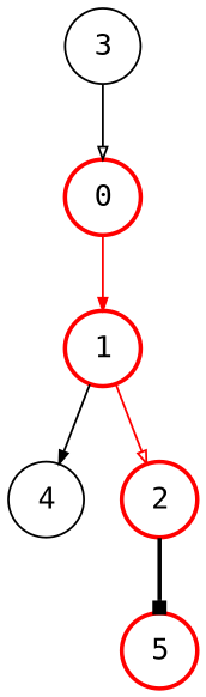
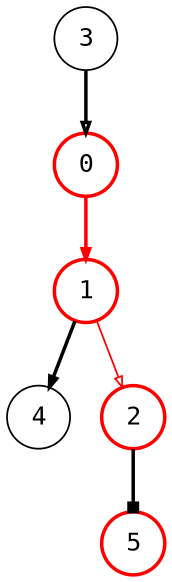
  digraph {
    normalize=true
    scale=1.0
    splines=line
    node [color=red fixedsize=true fontname=monospace shape=circle style=bold]
    edge [arrowhead=onormal arrowsize=0.6 color="#bbb" fontname=monospace fontsize=9]
    n1 [color="#bbb" fontcolor="#bbb" label=<             <table border="0" cellpadding="1" cellspacing="0">                 <tr>                     <td>3</td>                 </tr>             </table>         > width=0.5 style=""]
    n2 [label=<             <table border="0" cellpadding="1" cellspacing="0">                 <tr>                     <td>0</td>                 </tr>             </table>         > width=0.5]
    n3 [label=<             <table border="0" cellpadding="1" cellspacing="0">                 <tr>                     <td>1</td>                 </tr>             </table>         > width=0.5]
    n4 [color="#bbb" fontcolor="#bbb" label=<             <table border="0" cellpadding="1" cellspacing="0">                 <tr>                     <td>4</td>                 </tr>             </table>         > width=0.5 style=""]
    n5 [label=<             <table border="0" cellpadding="1" cellspacing="0">                 <tr>                     <td>2</td>                 </tr>             </table>         > width=0.5]
    n6 [label=<             <table border="0" cellpadding="1" cellspacing="0">                 <tr>                     <td>5</td>                 </tr>             </table>         > width=0.5]
-   n1 -> n2
-   n2 -> n3 [arrowhead=normal color=red style=solid]
-   n3 -> n4 [arrowhead=normal]
+   n1 -> n2 [style=bold]
+   n2 -> n3 [arrowhead=normal color=red style=bold]
+   n3 -> n4 [arrowhead=normal style=bold]
    n3 -> n5 [color=red style=solid]
    n5 -> n6 [arrowhead=box style=bold]
  }
